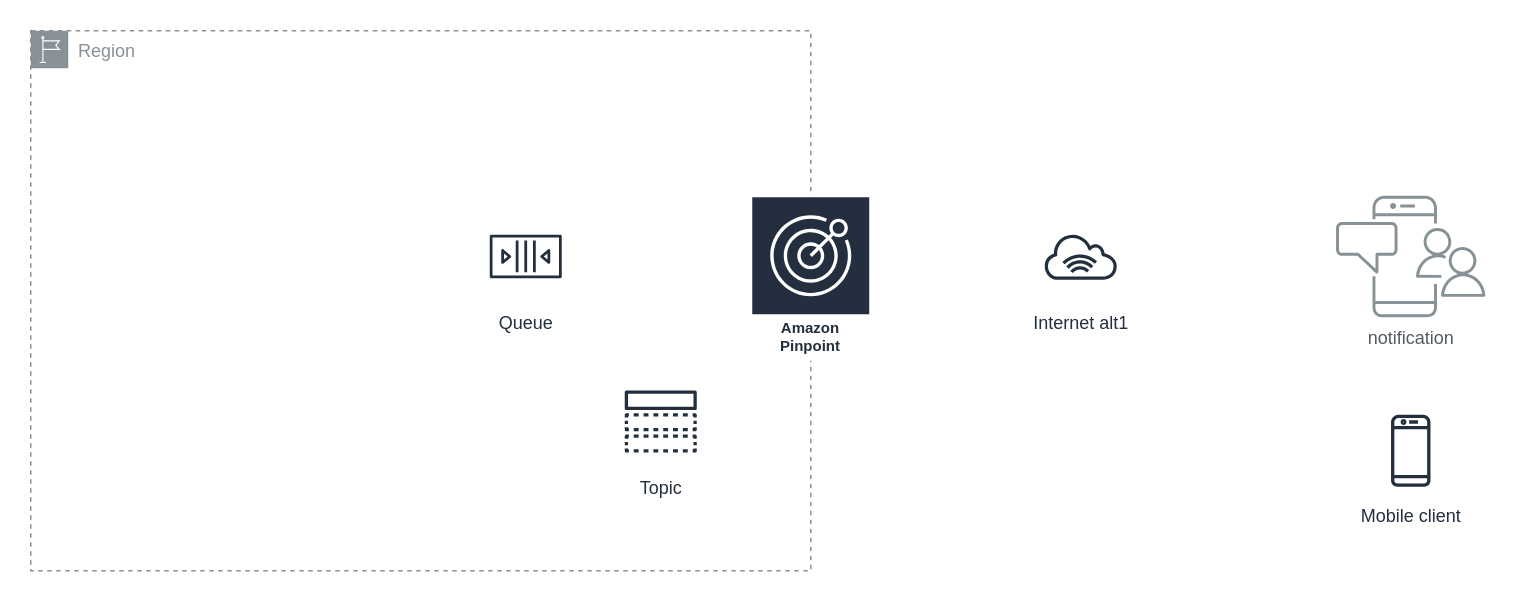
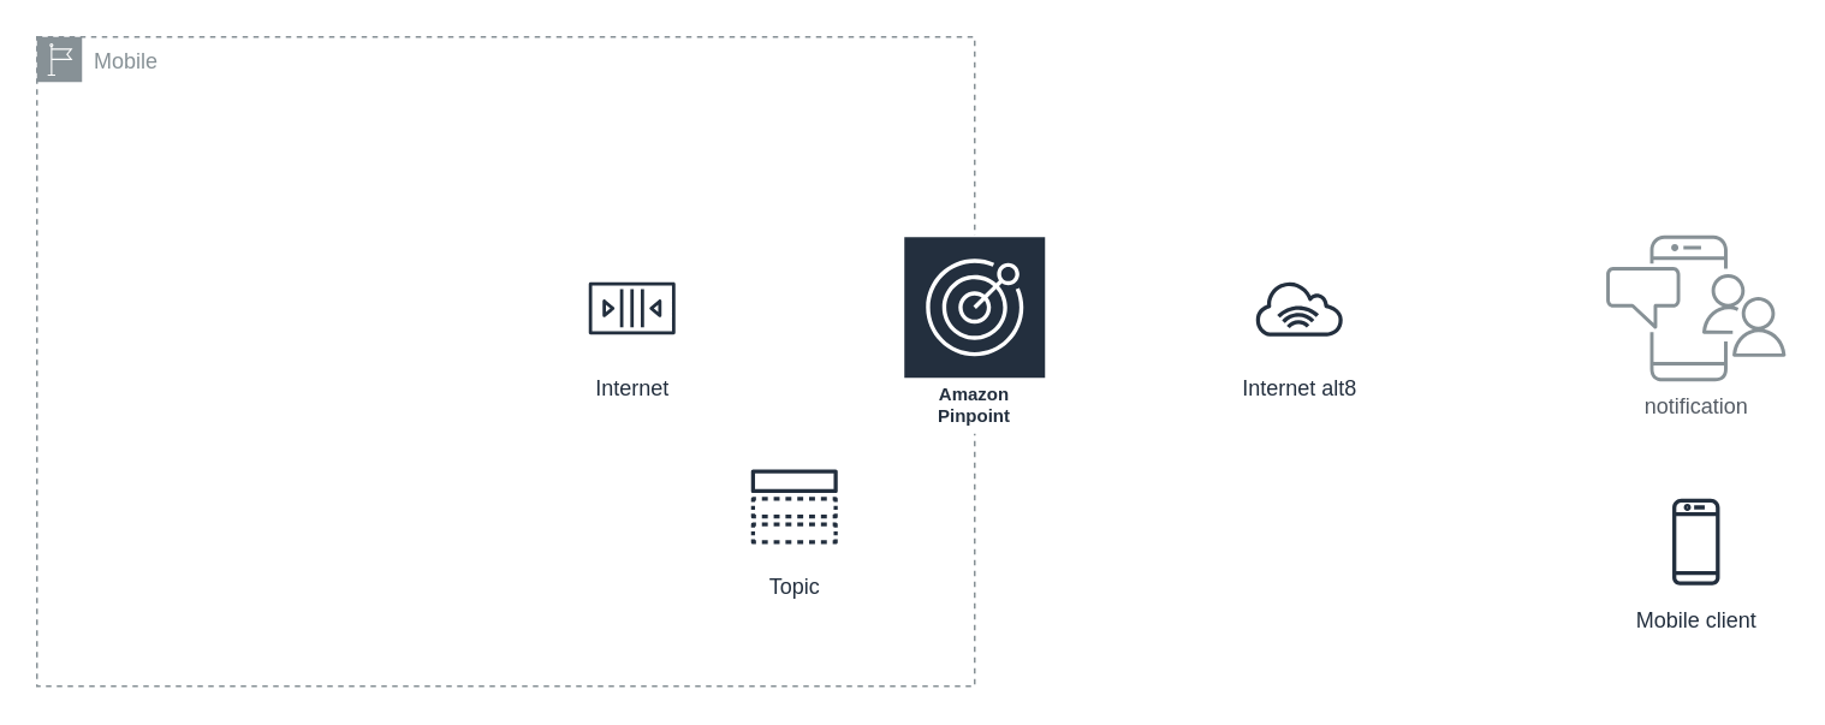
  <mxCell id="0" />
  <mxCell id="1" parent="0" />
- <mxCell id="2" value="Region" style="sketch=0;outlineConnect=0;gradientColor=none;html=1;whiteSpace=wrap;fontSize=12;fontStyle=0;shape=mxgraph.aws4.group;grIcon=mxgraph.aws4.group_region;strokeColor=#879196;fillColor=none;verticalAlign=top;align=left;spacingLeft=30;fontColor=#879196;dashed=1;" vertex="1" parent="1"><mxGeometry width="520" height="360" as="geometry" x="20" y="20" /></mxCell>
+ <mxCell id="2" value="Mobile" style="sketch=0;outlineConnect=0;gradientColor=none;html=1;whiteSpace=wrap;fontSize=12;fontStyle=0;shape=mxgraph.aws4.group;grIcon=mxgraph.aws4.group_region;strokeColor=#879196;fillColor=none;verticalAlign=top;align=left;spacingLeft=30;fontColor=#879196;dashed=1;" vertex="1" parent="1"><mxGeometry width="520" height="360" as="geometry" x="20" y="20" /></mxCell>
  <mxCell id="3" value="Mobile client" style="sketch=0;outlineConnect=0;fontColor=#232F3E;gradientColor=none;strokeColor=#232F3E;fillColor=#ffffff;dashed=0;verticalLabelPosition=bottom;verticalAlign=top;align=center;html=1;fontSize=12;fontStyle=0;aspect=fixed;shape=mxgraph.aws4.resourceIcon;resIcon=mxgraph.aws4.mobile_client;" vertex="1" parent="1"><mxGeometry x="910" y="270" width="60" height="60" as="geometry" /></mxCell>
- <mxCell id="4" value="Internet alt1" style="sketch=0;outlineConnect=0;fontColor=#232F3E;gradientColor=none;strokeColor=#232F3E;fillColor=#ffffff;dashed=0;verticalLabelPosition=bottom;verticalAlign=top;align=center;html=1;fontSize=12;fontStyle=0;aspect=fixed;shape=mxgraph.aws4.resourceIcon;resIcon=mxgraph.aws4.internet_alt1;" vertex="1" parent="1"><mxGeometry x="690" y="140.5" width="60" height="60" as="geometry" /></mxCell>
+ <mxCell id="4" value="Internet alt8" style="sketch=0;outlineConnect=0;fontColor=#232F3E;gradientColor=none;strokeColor=#232F3E;fillColor=#ffffff;dashed=0;verticalLabelPosition=bottom;verticalAlign=top;align=center;html=1;fontSize=12;fontStyle=0;aspect=fixed;shape=mxgraph.aws4.resourceIcon;resIcon=mxgraph.aws4.internet_alt1;" vertex="1" parent="1"><mxGeometry x="690" y="140.5" width="60" height="60" as="geometry" /></mxCell>
  <mxCell id="5" value="notification" style="sketch=0;outlineConnect=0;gradientColor=none;fontColor=#545B64;strokeColor=none;fillColor=#879196;dashed=0;verticalLabelPosition=bottom;verticalAlign=top;align=center;html=1;fontSize=12;fontStyle=0;aspect=fixed;shape=mxgraph.aws4.illustration_notification;pointerEvents=1" vertex="1" parent="1"><mxGeometry x="890" y="130" width="100" height="81" as="geometry" /></mxCell>
- <mxCell id="6" value="Queue" style="sketch=0;outlineConnect=0;fontColor=#232F3E;gradientColor=none;strokeColor=#232F3E;fillColor=#ffffff;dashed=0;verticalLabelPosition=bottom;verticalAlign=top;align=center;html=1;fontSize=12;fontStyle=0;aspect=fixed;shape=mxgraph.aws4.resourceIcon;resIcon=mxgraph.aws4.queue;" vertex="1" parent="1"><mxGeometry x="320" y="140.5" width="60" height="60" as="geometry" /></mxCell>
+ <mxCell id="6" value="Internet" style="sketch=0;outlineConnect=0;fontColor=#232F3E;gradientColor=none;strokeColor=#232F3E;fillColor=#ffffff;dashed=0;verticalLabelPosition=bottom;verticalAlign=top;align=center;html=1;fontSize=12;fontStyle=0;aspect=fixed;shape=mxgraph.aws4.resourceIcon;resIcon=mxgraph.aws4.queue;" vertex="1" parent="1"><mxGeometry x="320" y="140.5" width="60" height="60" as="geometry" /></mxCell>
  <mxCell id="7" value="Topic" style="sketch=0;outlineConnect=0;fontColor=#232F3E;gradientColor=none;strokeColor=#232F3E;fillColor=#ffffff;dashed=0;verticalLabelPosition=bottom;verticalAlign=top;align=center;html=1;fontSize=12;fontStyle=0;aspect=fixed;shape=mxgraph.aws4.resourceIcon;resIcon=mxgraph.aws4.topic;" vertex="1" parent="1"><mxGeometry x="410" y="250.5" width="60" height="60" as="geometry" /></mxCell>
  <mxCell id="8" value="Amazon Pinpoint" style="sketch=0;outlineConnect=0;fontColor=#232F3E;gradientColor=none;strokeColor=#ffffff;fillColor=#232F3E;dashed=0;verticalLabelPosition=middle;verticalAlign=bottom;align=center;html=1;whiteSpace=wrap;fontSize=10;fontStyle=1;spacing=3;shape=mxgraph.aws4.productIcon;prIcon=mxgraph.aws4.pinpoint;" vertex="1" parent="1"><mxGeometry x="500" y="130" width="80" height="110" as="geometry" /></mxCell>
